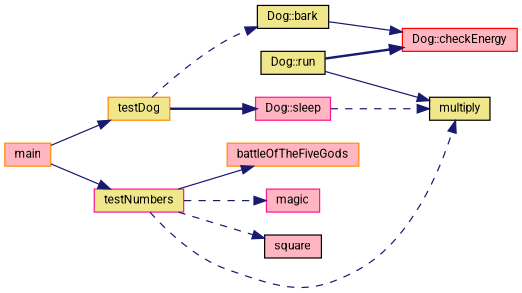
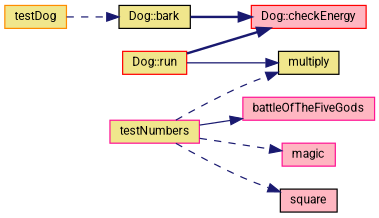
  digraph {
    fontname=Roboto
    rankdir=LR
    node [color=darkorange fillcolor=lightpink fontname=Roboto fontsize=10 shape=record style=filled]
    edge [color=midnightblue fontname=Roboto fontsize=10 labelfontname=Helvetica labelfontsize=10 style=dashed]
-   n1 [fontcolor=black height=0.2 label=main width=0.4]
    n2 [fillcolor=khaki height=0.2 label=testDog width=0.4]
    n3 [color=deeppink fillcolor=khaki height=0.2 label=testNumbers width=0.4]
    n4 [color=black fillcolor=khaki height=0.2 label="Dog::bark" width=0.4]
-   n5 [color=deeppink height=0.2 label="Dog::sleep" width=0.4]
    n6 [color=black fillcolor=khaki height=0.2 label=multiply width=0.4]
-   n7 [height=0.2 label=battleOfTheFiveGods width=0.4]
+   n7 [color=deeppink height=0.2 label=battleOfTheFiveGods width=0.4]
    n8 [color=deeppink height=0.2 label=magic width=0.4]
    n9 [color=black height=0.2 label=square width=0.4]
    n10 [color=red height=0.2 label="Dog::checkEnergy" width=0.4]
-   n11 [color=black fillcolor=khaki height=0.2 label="Dog::run" width=0.4]
-   n1 -> n2 [style=solid]
-   n1 -> n3 [style=solid]
+   n11 [color=red fillcolor=khaki height=0.2 label="Dog::run" width=0.4]
    n2 -> n4
-   n2 -> n5 [style=bold]
    n3 -> n6
    n3 -> n7 [style=solid]
    n3 -> n8
    n3 -> n9
-   n4 -> n10 [style=solid]
-   n5 -> n6
+   n4 -> n10 [style=bold]
    n11 -> n6 [style=solid]
    n11 -> n10 [style=bold]
  }
